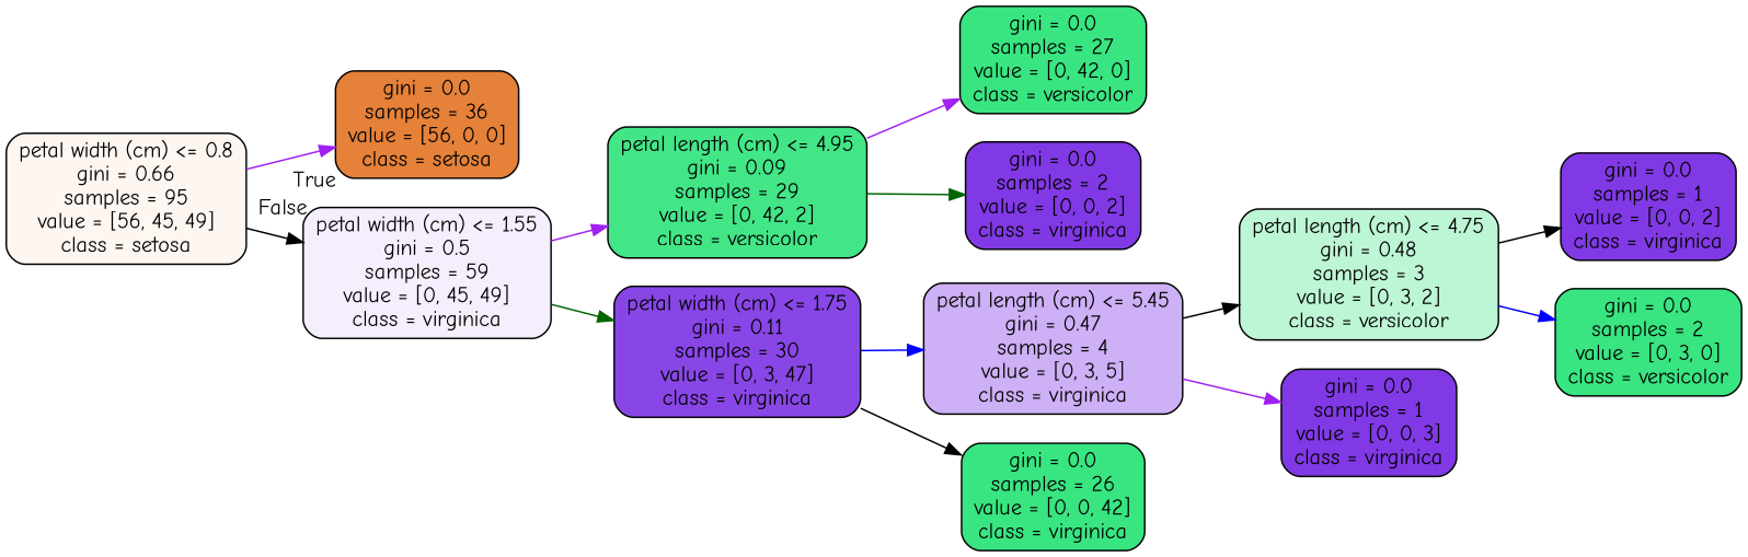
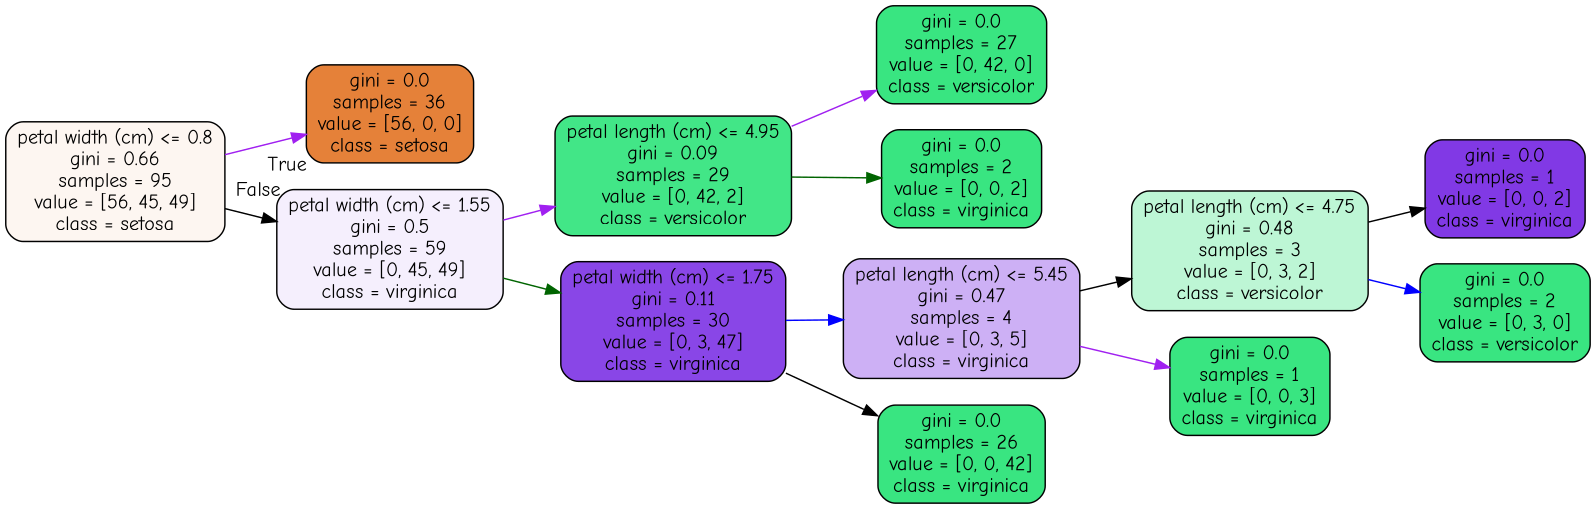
  digraph {
    fontname="Comic Neue"
    rankdir=LR
    node [color=black fillcolor="#39e581" fontname="Comic Neue" shape=box style="filled, rounded"]
    edge [color=purple fontname="Comic Neue"]
    n1 [fillcolor="#fdf6f1" label="petal width (cm) <= 0.8\ngini = 0.66\nsamples = 95\nvalue = [56, 45, 49]\nclass = setosa"]
    n2 [fillcolor="#e58139" label="gini = 0.0\nsamples = 36\nvalue = [56, 0, 0]\nclass = setosa"]
    n3 [fillcolor="#f5effd" label="petal width (cm) <= 1.55\ngini = 0.5\nsamples = 59\nvalue = [0, 45, 49]\nclass = virginica"]
    n4 [fillcolor="#42e687" label="petal length (cm) <= 4.95\ngini = 0.09\nsamples = 29\nvalue = [0, 42, 2]\nclass = versicolor"]
    n5 [fillcolor="#8946e7" label="petal width (cm) <= 1.75\ngini = 0.11\nsamples = 30\nvalue = [0, 3, 47]\nclass = virginica"]
    n6 [label="gini = 0.0\nsamples = 27\nvalue = [0, 42, 0]\nclass = versicolor"]
-   n7 [fillcolor="#8139e5" label="gini = 0.0\nsamples = 2\nvalue = [0, 0, 2]\nclass = virginica"]
+   n7 [label="gini = 0.0\nsamples = 2\nvalue = [0, 0, 2]\nclass = virginica"]
    n8 [fillcolor="#cdb0f5" label="petal length (cm) <= 5.45\ngini = 0.47\nsamples = 4\nvalue = [0, 3, 5]\nclass = virginica"]
    n9 [label="gini = 0.0\nsamples = 26\nvalue = [0, 0, 42]\nclass = virginica"]
    n10 [fillcolor="#bdf6d5" label="petal length (cm) <= 4.75\ngini = 0.48\nsamples = 3\nvalue = [0, 3, 2]\nclass = versicolor"]
-   n11 [fillcolor="#8139e5" label="gini = 0.0\nsamples = 1\nvalue = [0, 0, 3]\nclass = virginica"]
+   n11 [label="gini = 0.0\nsamples = 1\nvalue = [0, 0, 3]\nclass = virginica"]
    n12 [fillcolor="#8139e5" label="gini = 0.0\nsamples = 1\nvalue = [0, 0, 2]\nclass = virginica"]
    n13 [label="gini = 0.0\nsamples = 2\nvalue = [0, 3, 0]\nclass = versicolor"]
    n1 -> n2 [headlabel=True labelangle=45 labeldistance=2.5]
    n1 -> n3 [color=black headlabel=False labelangle=-45 labeldistance=2.5]
    n3 -> n4
    n3 -> n5 [color=darkgreen]
    n4 -> n6
    n4 -> n7 [color=darkgreen]
    n5 -> n8 [color=blue]
    n5 -> n9 [color=black]
    n8 -> n10 [color=black]
    n8 -> n11
    n10 -> n12 [color=black]
    n10 -> n13 [color=blue]
  }
